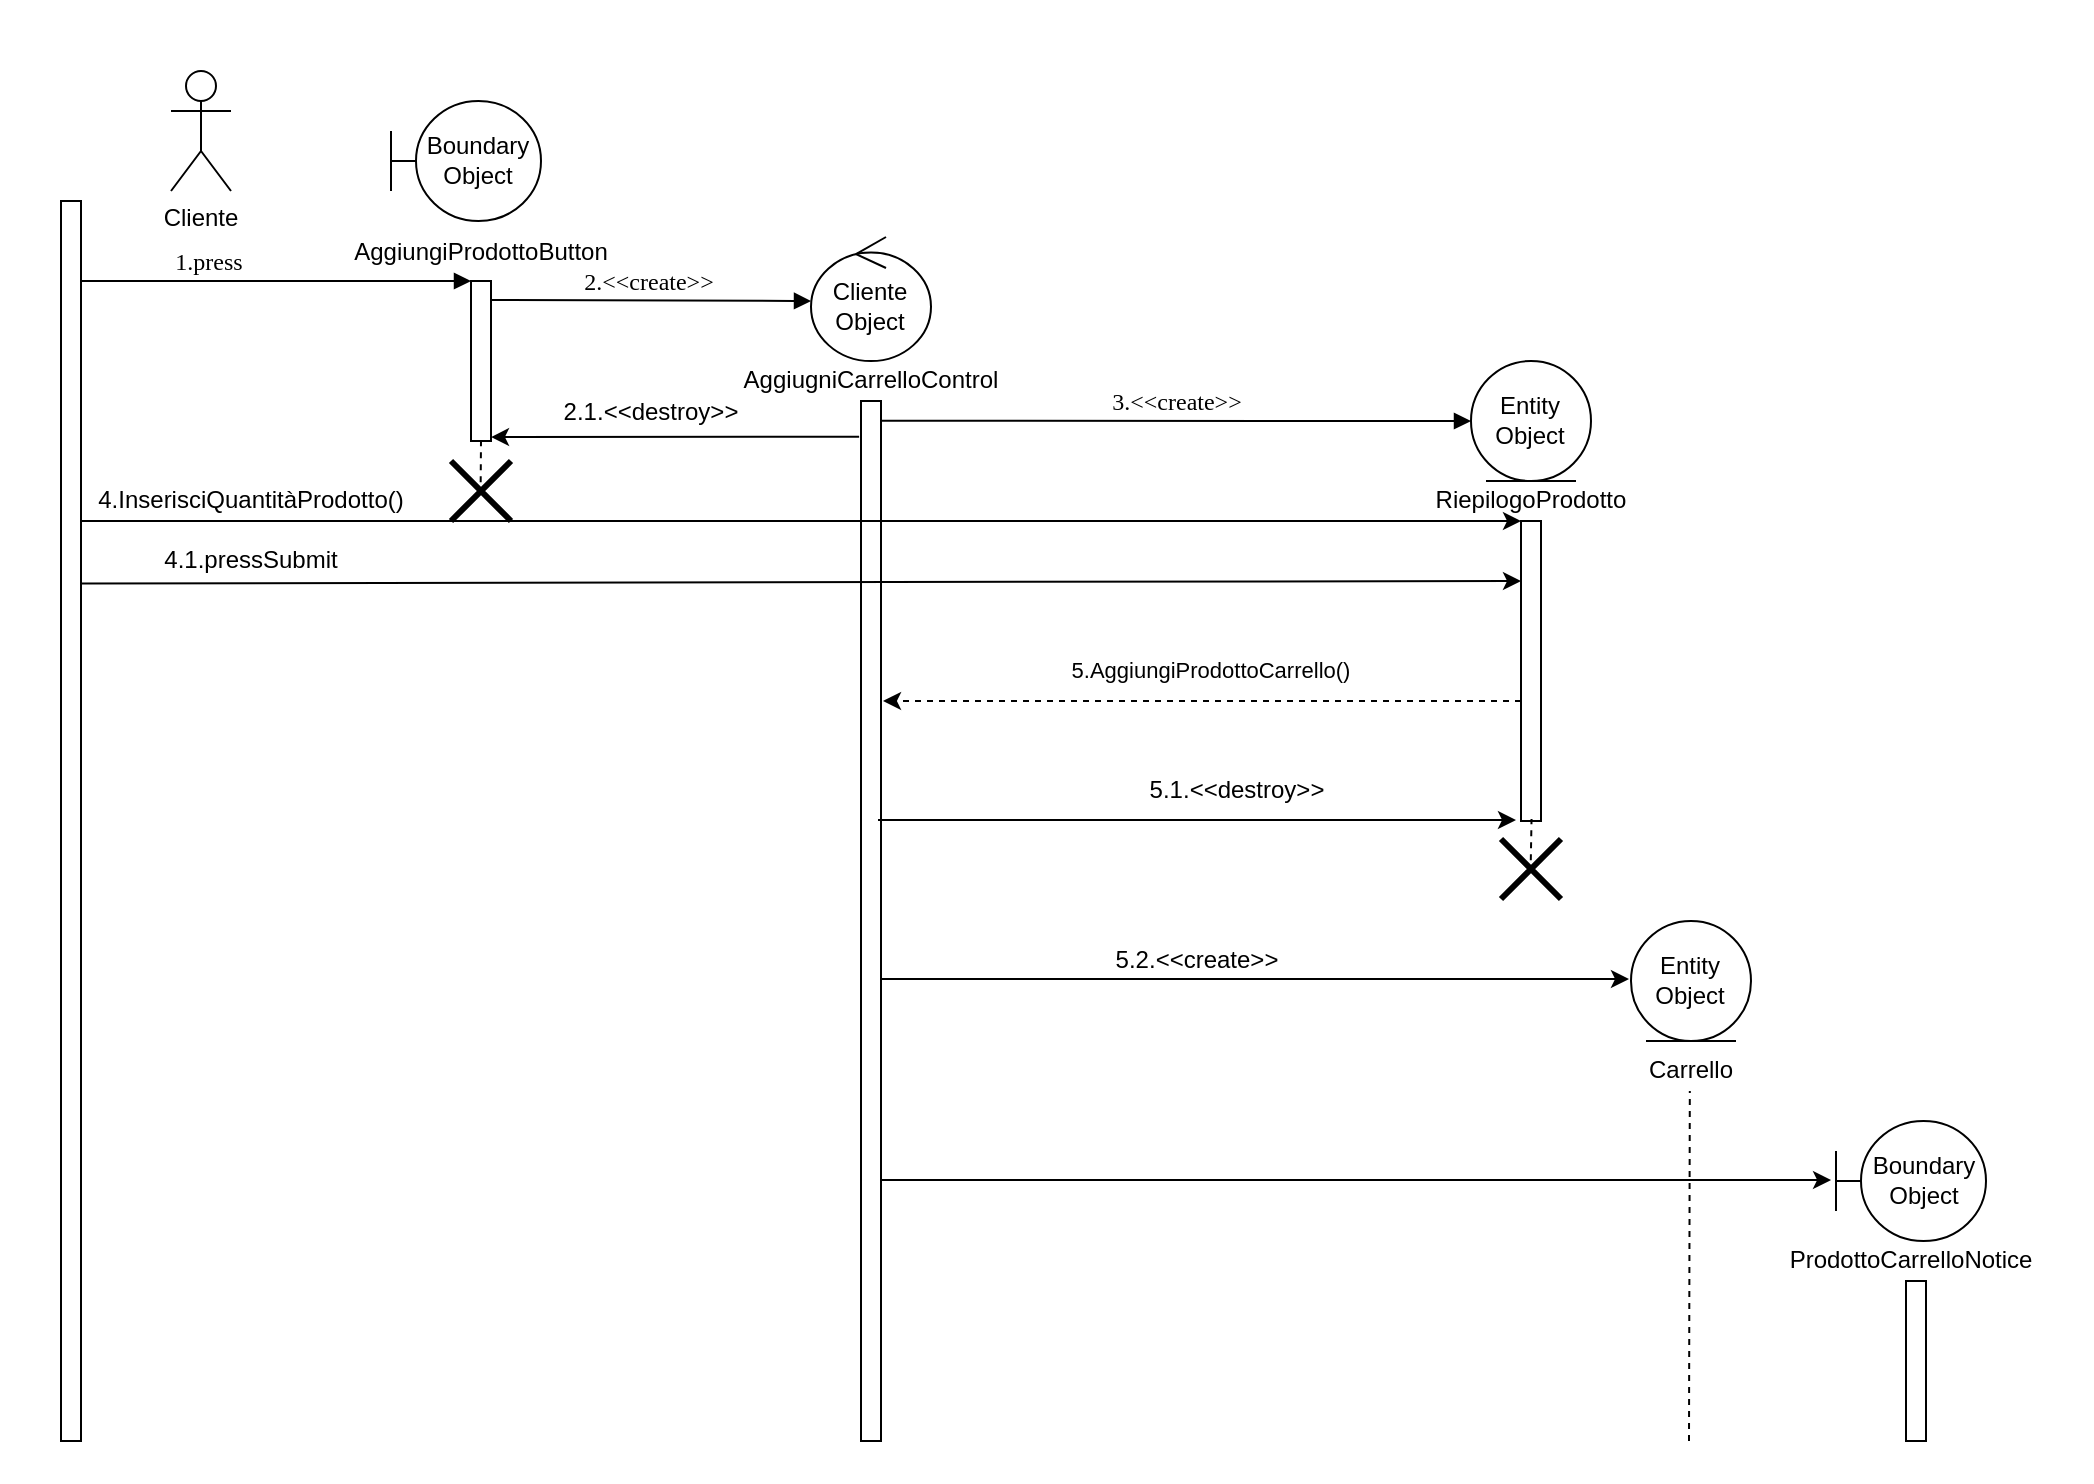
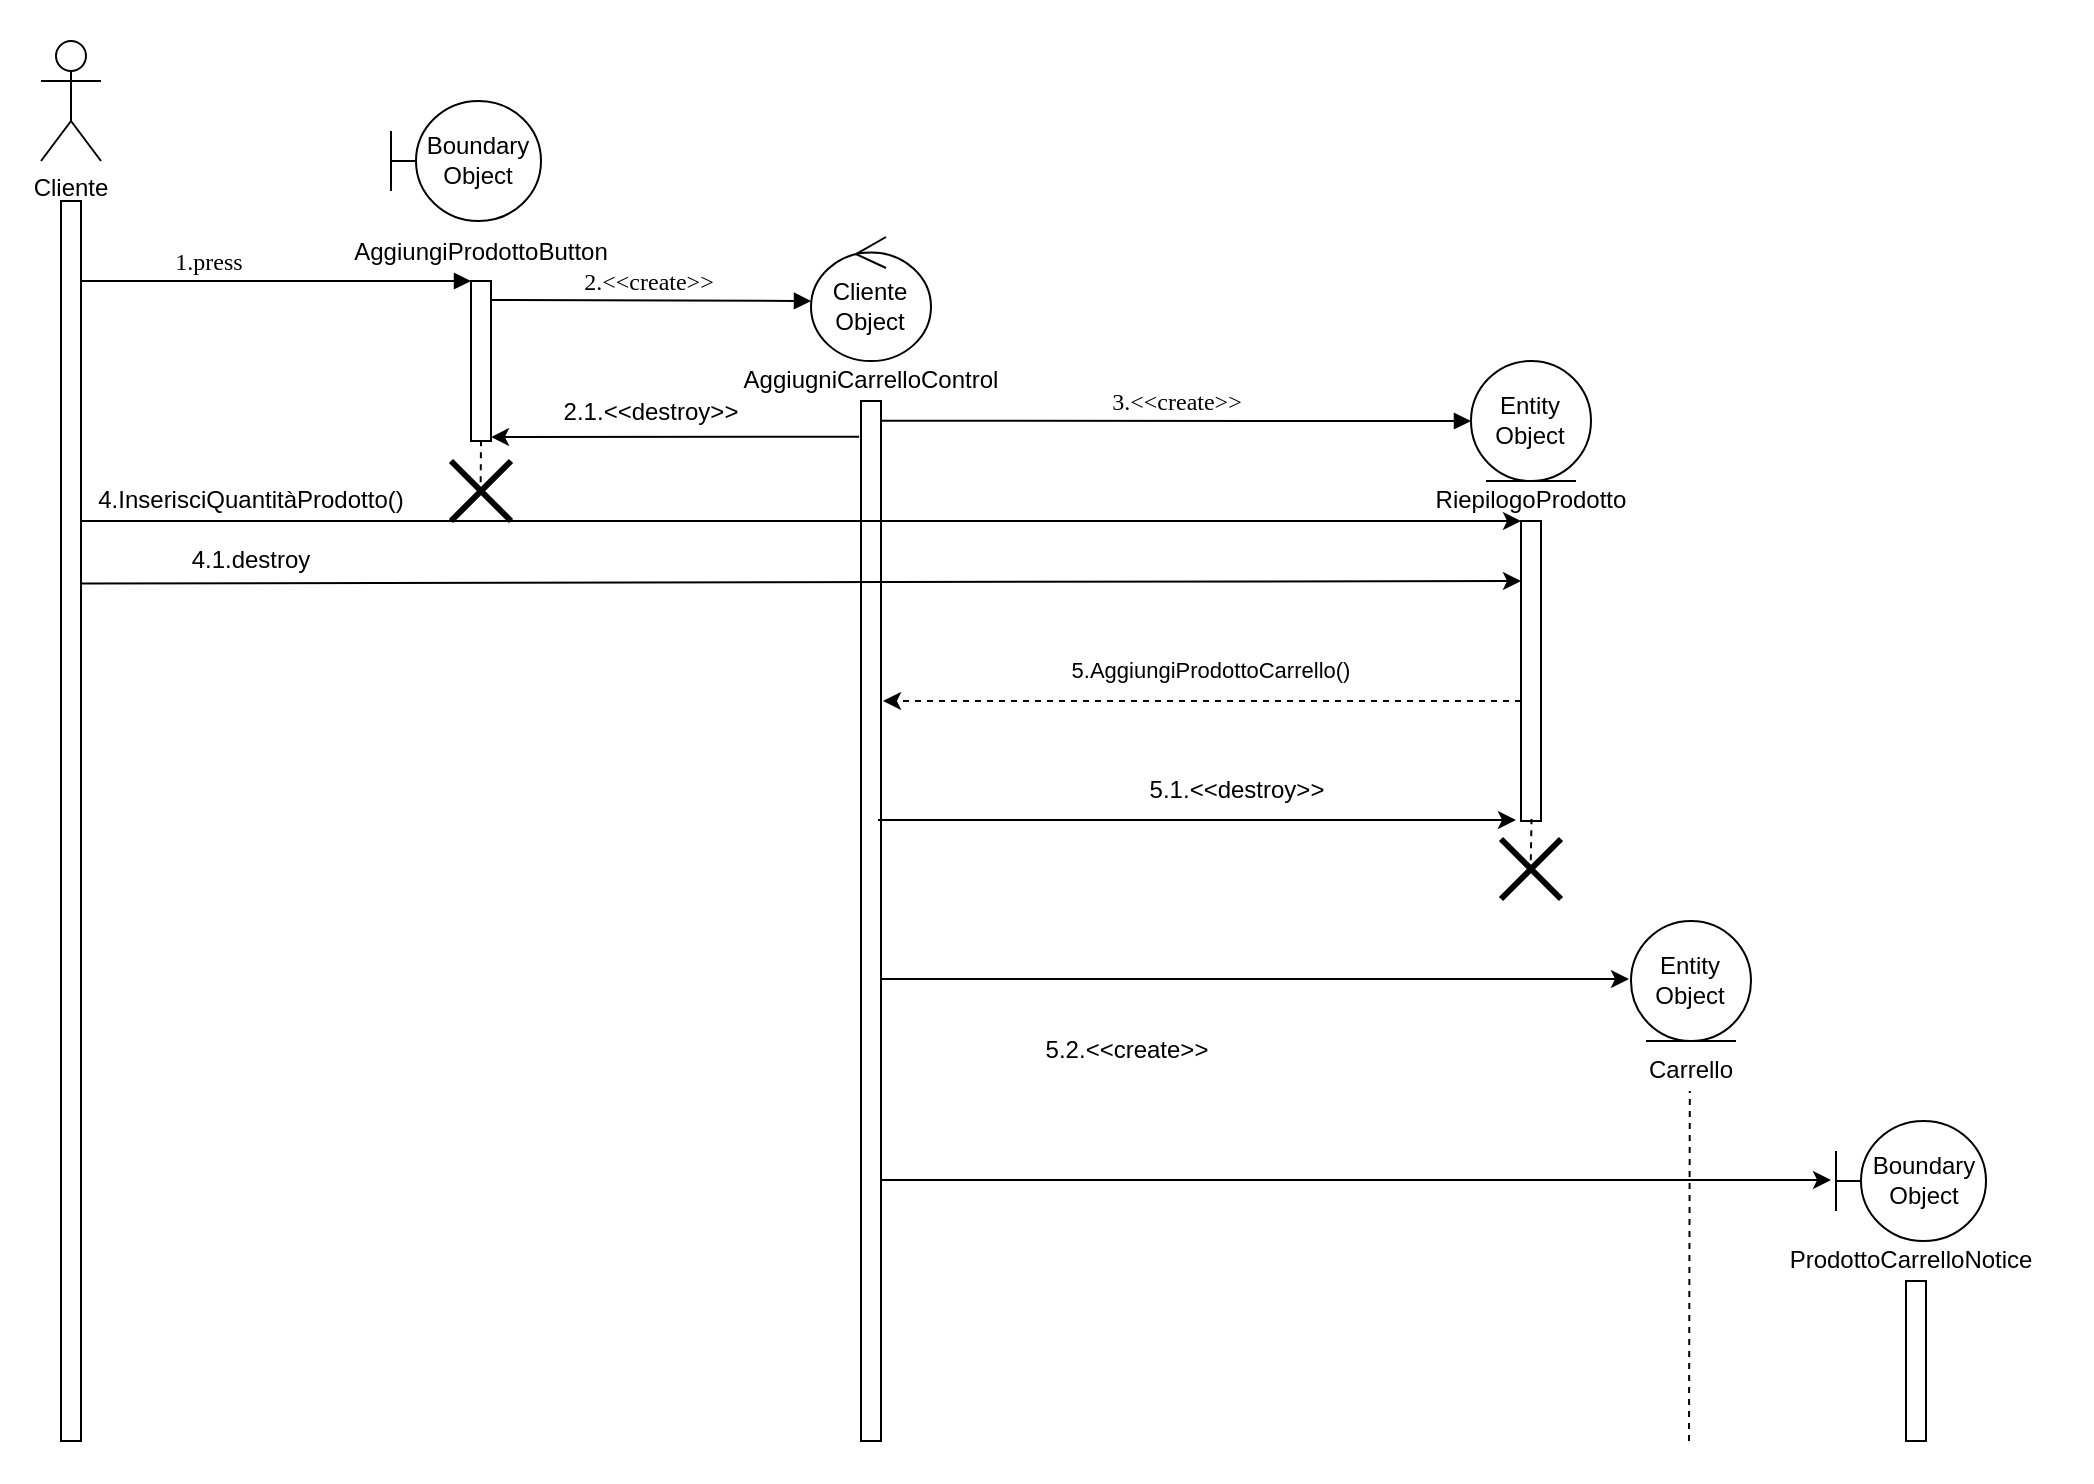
  <mxCell id="0" />
  <mxCell id="1" parent="0" />
  <mxCell id="2" value="1.press" style="html=1;verticalAlign=bottom;endArrow=block;entryX=0;entryY=0;labelBackgroundColor=none;fontFamily=Verdana;fontSize=12;edgeStyle=elbowEdgeStyle;elbow=vertical;" parent="1" edge="1"><mxGeometry x="-0.345" relative="1" as="geometry"><mxPoint x="40" y="140" as="sourcePoint" /><mxPoint x="235" y="140" as="targetPoint" /><mxPoint as="offset" /></mxGeometry></mxCell>
  <mxCell id="3" value="2.&amp;lt;&amp;lt;create&amp;gt;&amp;gt;" style="html=1;verticalAlign=bottom;endArrow=block;labelBackgroundColor=none;fontFamily=Verdana;fontSize=12;edgeStyle=elbowEdgeStyle;elbow=vertical;exitX=0.976;exitY=0.177;exitDx=0;exitDy=0;exitPerimeter=0;entryX=0;entryY=0.54;entryDx=0;entryDy=0;entryPerimeter=0;" parent="1" edge="1"><mxGeometry relative="1" as="geometry"><mxPoint x="244.76" y="149.47" as="sourcePoint" /><mxPoint x="405" y="149.98" as="targetPoint" /></mxGeometry></mxCell>
  <mxCell id="4" value="" style="html=1;points=[];perimeter=orthogonalPerimeter;rounded=0;shadow=0;comic=0;labelBackgroundColor=none;strokeWidth=1;fontFamily=Verdana;fontSize=12;align=center;" parent="1" vertex="1"><mxGeometry x="30" y="100" width="10" height="620" as="geometry" /></mxCell>
- <mxCell id="5" value="Cliente" style="shape=umlActor;verticalLabelPosition=bottom;verticalAlign=top;html=1;outlineConnect=0;" parent="1" vertex="1"><mxGeometry x="85" y="35" width="30" height="60" as="geometry" /></mxCell>
+ <mxCell id="5" value="Cliente" style="shape=umlActor;verticalLabelPosition=bottom;verticalAlign=top;html=1;outlineConnect=0;" parent="1" vertex="1"><mxGeometry x="20" y="20" width="30" height="60" as="geometry" /></mxCell>
  <mxCell id="6" value="" style="html=1;points=[];perimeter=orthogonalPerimeter;rounded=0;shadow=0;comic=0;labelBackgroundColor=none;strokeWidth=1;fontFamily=Verdana;fontSize=12;align=center;" parent="1" vertex="1"><mxGeometry x="235" y="140" width="10" height="80" as="geometry" /></mxCell>
  <mxCell id="7" value="Boundary Object" style="shape=umlBoundary;whiteSpace=wrap;html=1;" parent="1" vertex="1"><mxGeometry x="195" y="50" width="75" height="60" as="geometry" /></mxCell>
  <mxCell id="8" value="AggiungiProdottoButton" style="text;html=1;align=center;verticalAlign=middle;resizable=0;points=[];autosize=1;" parent="1" vertex="1"><mxGeometry x="170" y="116" width="140" height="20" as="geometry" /></mxCell>
  <mxCell id="9" value="" style="endArrow=none;dashed=1;html=1;entryX=0.5;entryY=1.018;entryDx=0;entryDy=0;entryPerimeter=0;exitX=0.493;exitY=0.554;exitDx=0;exitDy=0;exitPerimeter=0;" parent="1" source="10" edge="1"><mxGeometry width="50" height="50" relative="1" as="geometry"><mxPoint x="215" y="239" as="sourcePoint" /><mxPoint x="240" y="220.26" as="targetPoint" /></mxGeometry></mxCell>
  <mxCell id="10" value="" style="shape=umlDestroy;whiteSpace=wrap;html=1;strokeWidth=3;" parent="1" vertex="1"><mxGeometry x="225" y="230" width="30" height="30" as="geometry" /></mxCell>
  <mxCell id="11" value="" style="html=1;points=[];perimeter=orthogonalPerimeter;rounded=0;shadow=0;comic=0;labelBackgroundColor=none;strokeWidth=1;fontFamily=Verdana;fontSize=12;align=center;" parent="1" vertex="1"><mxGeometry x="430" y="200" width="10" height="520" as="geometry" /></mxCell>
  <mxCell id="12" value="Cliente Object" style="ellipse;shape=umlControl;whiteSpace=wrap;html=1;" parent="1" vertex="1"><mxGeometry x="405" y="118" width="60" height="62" as="geometry" /></mxCell>
  <mxCell id="13" value="AggiugniCarrelloControl" style="text;html=1;align=center;verticalAlign=middle;resizable=0;points=[];autosize=1;" parent="1" vertex="1"><mxGeometry x="365" y="180" width="140" height="20" as="geometry" /></mxCell>
  <mxCell id="14" value="" style="endArrow=classic;html=1;entryX=0.994;entryY=1.002;entryDx=0;entryDy=0;entryPerimeter=0;" parent="1" edge="1"><mxGeometry width="50" height="50" relative="1" as="geometry"><mxPoint x="429.06" y="217.82" as="sourcePoint" /><mxPoint x="245" y="218.04" as="targetPoint" /></mxGeometry></mxCell>
  <mxCell id="15" value="" style="html=1;points=[];perimeter=orthogonalPerimeter;rounded=0;shadow=0;comic=0;labelBackgroundColor=none;strokeWidth=1;fontFamily=Verdana;fontSize=12;align=center;" parent="1" vertex="1"><mxGeometry x="760" y="260" width="10" height="150" as="geometry" /></mxCell>
  <mxCell id="16" value="3.&amp;lt;&amp;lt;create&amp;gt;&amp;gt;" style="html=1;verticalAlign=bottom;endArrow=block;labelBackgroundColor=none;fontFamily=Verdana;fontSize=12;edgeStyle=elbowEdgeStyle;elbow=vertical;entryX=0;entryY=0.5;entryDx=0;entryDy=0;" parent="1" target="36" edge="1"><mxGeometry relative="1" as="geometry"><mxPoint x="440" y="209.86" as="sourcePoint" /><mxPoint x="720" y="210.08" as="targetPoint" /></mxGeometry></mxCell>
  <mxCell id="17" value="RiepilogoProdotto" style="text;html=1;align=center;verticalAlign=middle;resizable=0;points=[];autosize=1;" parent="1" vertex="1"><mxGeometry x="710" y="240" width="110" height="20" as="geometry" /></mxCell>
  <mxCell id="18" value="" style="endArrow=classic;html=1;" parent="1" edge="1"><mxGeometry width="50" height="50" relative="1" as="geometry"><mxPoint x="40" y="260" as="sourcePoint" /><mxPoint x="760" y="260" as="targetPoint" /></mxGeometry></mxCell>
  <mxCell id="19" value="4.InserisciQuantitàProdotto()" style="text;html=1;align=center;verticalAlign=middle;resizable=0;points=[];autosize=1;" parent="1" vertex="1"><mxGeometry x="40" y="240" width="170" height="20" as="geometry" /></mxCell>
  <mxCell id="20" value="" style="endArrow=classic;html=1;exitX=1.02;exitY=0.343;exitDx=0;exitDy=0;exitPerimeter=0;" parent="1" edge="1"><mxGeometry width="50" height="50" relative="1" as="geometry"><mxPoint x="40.2" y="291.21" as="sourcePoint" /><mxPoint x="760" y="290" as="targetPoint" /></mxGeometry></mxCell>
- <mxCell id="21" value="4.1.pressSubmit" style="text;html=1;align=center;verticalAlign=middle;resizable=0;points=[];autosize=1;" parent="1" vertex="1"><mxGeometry x="75" y="270" width="100" height="20" as="geometry" /></mxCell>
+ <mxCell id="21" value="4.1.destroy" style="text;html=1;align=center;verticalAlign=middle;resizable=0;points=[];autosize=1;" parent="1" vertex="1"><mxGeometry x="75" y="270" width="100" height="20" as="geometry" /></mxCell>
  <mxCell id="22" value="" style="endArrow=classic;html=1;" parent="1" edge="1"><mxGeometry width="50" height="50" relative="1" as="geometry"><mxPoint x="438.5" y="409.52" as="sourcePoint" /><mxPoint x="757.5" y="409.52" as="targetPoint" /></mxGeometry></mxCell>
  <mxCell id="23" value="5.1.&amp;lt;&amp;lt;destroy&amp;gt;&amp;gt;" style="text;html=1;align=center;verticalAlign=middle;resizable=0;points=[];autosize=1;" parent="1" vertex="1"><mxGeometry x="568" y="385" width="100" height="20" as="geometry" /></mxCell>
  <mxCell id="24" value="" style="endArrow=none;dashed=1;html=1;entryX=0.527;entryY=0.993;entryDx=0;entryDy=0;entryPerimeter=0;exitX=0.493;exitY=0.554;exitDx=0;exitDy=0;exitPerimeter=0;" parent="1" source="25" target="15" edge="1"><mxGeometry width="50" height="50" relative="1" as="geometry"><mxPoint x="741" y="451" as="sourcePoint" /><mxPoint x="765.98" y="422.5" as="targetPoint" /></mxGeometry></mxCell>
  <mxCell id="25" value="" style="shape=umlDestroy;whiteSpace=wrap;html=1;strokeWidth=3;" parent="1" vertex="1"><mxGeometry x="750" y="419" width="30" height="30" as="geometry" /></mxCell>
  <mxCell id="26" value="Entity Object" style="ellipse;shape=umlEntity;whiteSpace=wrap;html=1;" parent="1" vertex="1"><mxGeometry x="815" y="460" width="60" height="60" as="geometry" /></mxCell>
  <mxCell id="27" value="Carrello" style="text;html=1;align=center;verticalAlign=middle;resizable=0;points=[];autosize=1;" parent="1" vertex="1"><mxGeometry x="815" y="525" width="60" height="20" as="geometry" /></mxCell>
  <mxCell id="28" value="" style="endArrow=classic;html=1;" parent="1" edge="1"><mxGeometry width="50" height="50" relative="1" as="geometry"><mxPoint x="440" y="489" as="sourcePoint" /><mxPoint x="814" y="489" as="targetPoint" /></mxGeometry></mxCell>
  <mxCell id="29" value="" style="endArrow=none;dashed=1;html=1;" parent="1" edge="1"><mxGeometry width="50" height="50" relative="1" as="geometry"><mxPoint x="844" y="720" as="sourcePoint" /><mxPoint x="844.41" y="545" as="targetPoint" /></mxGeometry></mxCell>
  <mxCell id="30" value="Boundary Object" style="shape=umlBoundary;whiteSpace=wrap;html=1;" parent="1" vertex="1"><mxGeometry x="917.5" y="560" width="75" height="60" as="geometry" /></mxCell>
  <mxCell id="31" value="ProdottoCarrelloNotice" style="text;html=1;align=center;verticalAlign=middle;resizable=0;points=[];autosize=1;" parent="1" vertex="1"><mxGeometry x="885" y="620" width="140" height="20" as="geometry" /></mxCell>
  <mxCell id="32" value="" style="html=1;points=[];perimeter=orthogonalPerimeter;rounded=0;shadow=0;comic=0;labelBackgroundColor=none;strokeWidth=1;fontFamily=Verdana;fontSize=12;align=center;" parent="1" vertex="1"><mxGeometry x="952.5" y="640" width="10" height="80" as="geometry" /></mxCell>
  <mxCell id="33" value="" style="endArrow=classic;html=1;dashed=1;" parent="1" edge="1"><mxGeometry width="50" height="50" relative="1" as="geometry"><mxPoint x="760" y="350" as="sourcePoint" /><mxPoint x="441" y="350" as="targetPoint" /></mxGeometry></mxCell>
  <mxCell id="34" value="&lt;span style=&quot;font-size: 11px ; background-color: rgb(255 , 255 , 255)&quot;&gt;5.AggiungiProdottoCarrello()&lt;/span&gt;" style="text;html=1;align=center;verticalAlign=middle;resizable=0;points=[];autosize=1;" parent="1" vertex="1"><mxGeometry x="530" y="325" width="150" height="20" as="geometry" /></mxCell>
- <mxCell id="35" value="5.2.&amp;lt;&amp;lt;create&amp;gt;&amp;gt;" style="text;html=1;align=center;verticalAlign=middle;resizable=0;points=[];autosize=1;" parent="1" vertex="1"><mxGeometry x="548" y="470" width="100" height="20" as="geometry" /></mxCell>
+ <mxCell id="35" value="5.2.&amp;lt;&amp;lt;create&amp;gt;&amp;gt;" style="text;html=1;align=center;verticalAlign=middle;resizable=0;points=[];autosize=1;" parent="1" vertex="1"><mxGeometry x="513" y="515" width="100" height="20" as="geometry" /></mxCell>
  <mxCell id="36" value="Entity Object" style="ellipse;shape=umlEntity;whiteSpace=wrap;html=1;" parent="1" vertex="1"><mxGeometry x="735" y="180" width="60" height="60" as="geometry" /></mxCell>
  <mxCell id="37" value="" style="endArrow=classic;html=1;entryX=-0.033;entryY=0.492;entryDx=0;entryDy=0;entryPerimeter=0;" parent="1" target="30" edge="1"><mxGeometry width="50" height="50" relative="1" as="geometry"><mxPoint x="440" y="589.5" as="sourcePoint" /><mxPoint x="759" y="589.5" as="targetPoint" /></mxGeometry></mxCell>
  <mxCell id="38" value="2.1.&amp;lt;&amp;lt;destroy&amp;gt;&amp;gt;" style="text;html=1;align=center;verticalAlign=middle;resizable=0;points=[];autosize=1;" vertex="1" parent="1"><mxGeometry x="275" y="196" width="100" height="20" as="geometry" /></mxCell>
